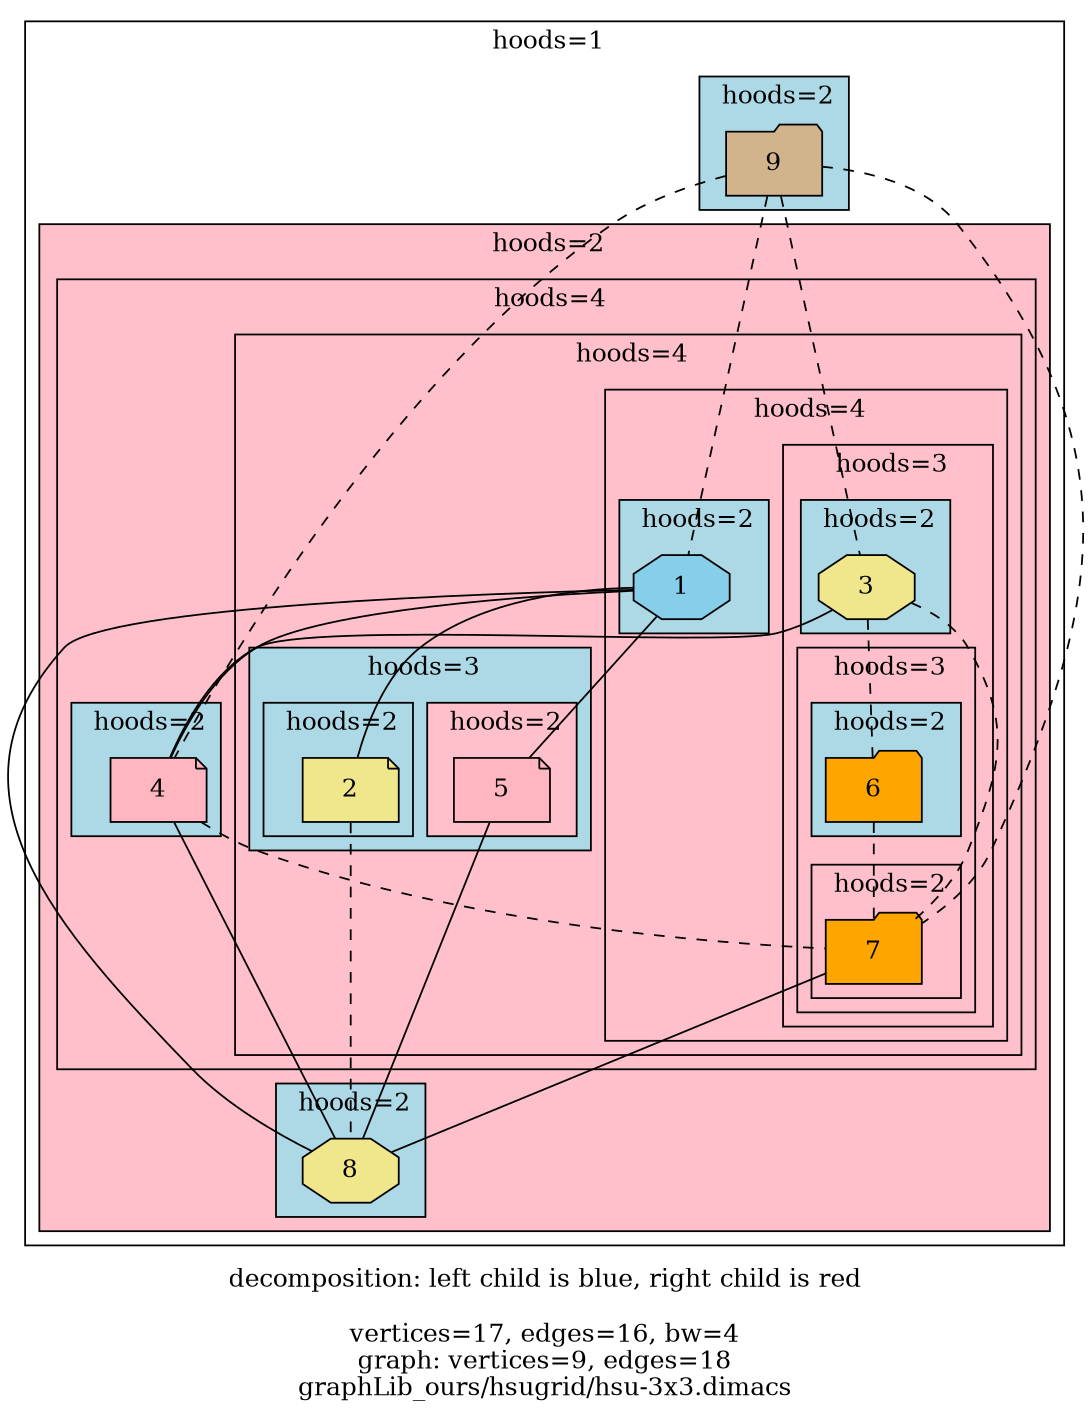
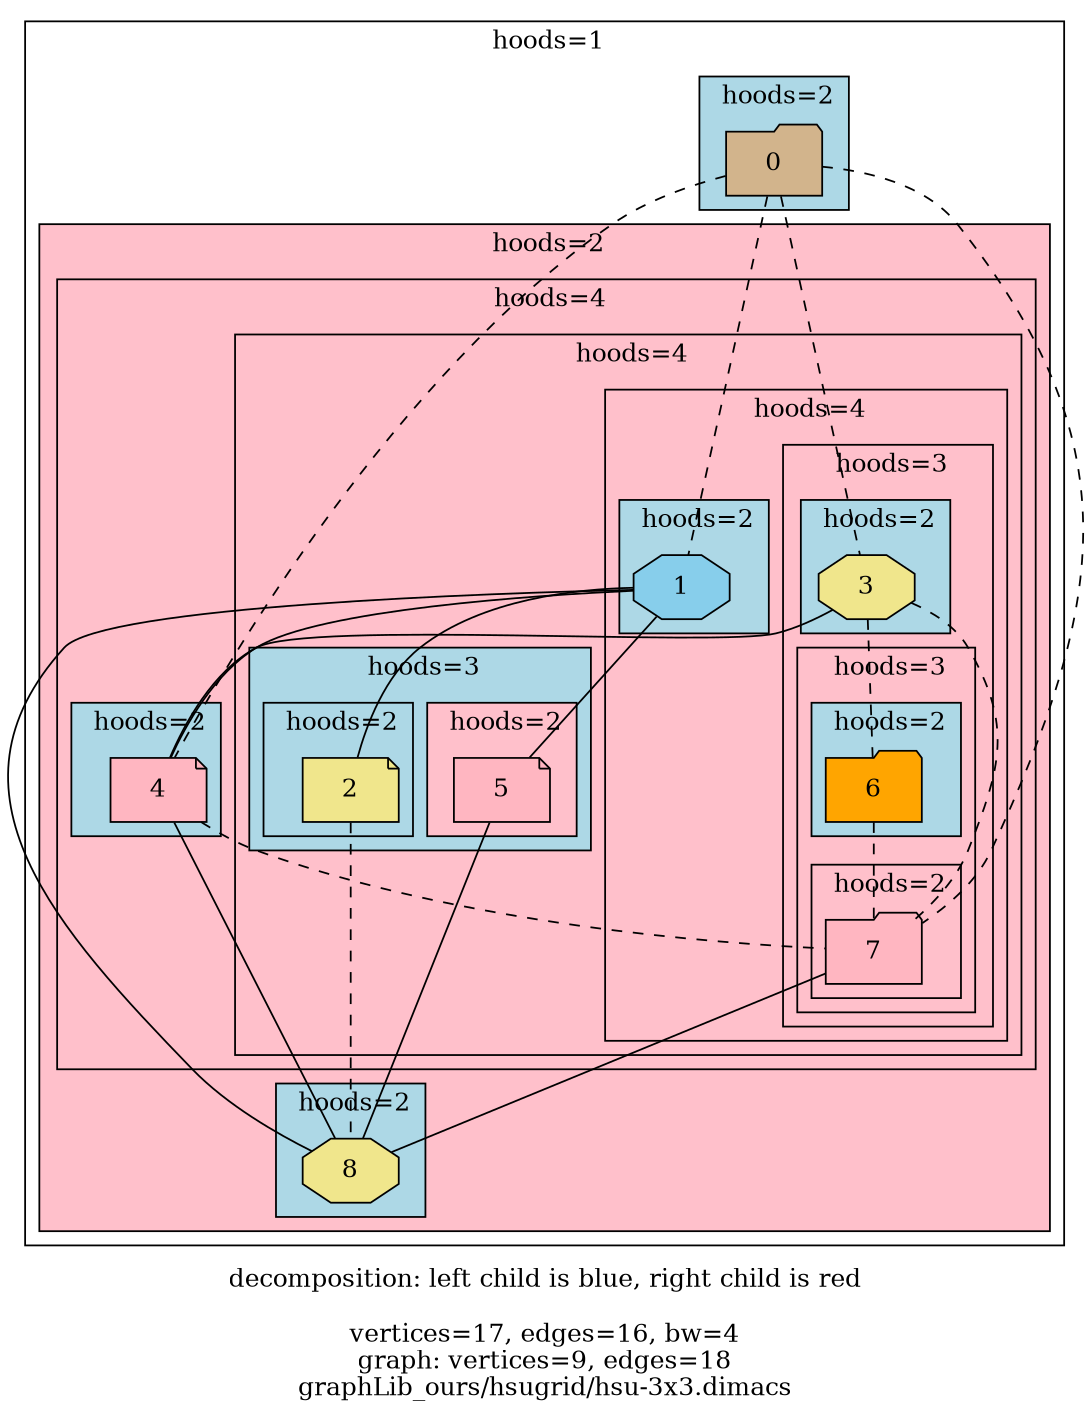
  graph {
    label="decomposition: left child is blue, right child is red\n\nvertices=17, edges=16, bw=4\ngraph: vertices=9, edges=18\ngraphLib_ours/hsugrid/hsu-3x3.dimacs"
    node [fillcolor=khaki shape=folder style=filled]
    edge [style=dashed]
-   n1 [fillcolor=tan label=9]
+   n1 [fillcolor=tan label=0]
    n2 [label=8 shape=octagon]
    n3 [fillcolor=lightpink label=4 shape=note]
    n4 [label=2 shape=note]
    n5 [fillcolor=lightpink label=5 shape=note]
    n6 [fillcolor=skyblue label=1 shape=octagon]
    n7 [label=3 shape=octagon]
    n8 [fillcolor=orange label=6]
-   n9 [fillcolor=orange label=7]
+   n9 [fillcolor=lightpink label=7]
    subgraph cluster_1 {
      label=" hoods=1"
      subgraph cluster_2 {
        fillcolor=lightblue
        label=" hoods=2"
        style=filled
        n1
      }
      subgraph cluster_3 {
        fillcolor=pink
        label=" hoods=2"
        style=filled
        subgraph cluster_4 {
          fillcolor=lightblue
          label=" hoods=2"
          style=filled
          n2
        }
        subgraph cluster_5 {
          fillcolor=pink
          label=" hoods=4"
          style=filled
          subgraph cluster_6 {
            fillcolor=lightblue
            label=" hoods=2"
            style=filled
            n3
          }
          subgraph cluster_7 {
            fillcolor=pink
            label=" hoods=4"
            style=filled
            subgraph cluster_8 {
              fillcolor=lightblue
              label=" hoods=3"
              style=filled
              subgraph cluster_9 {
                fillcolor=lightblue
                label=" hoods=2"
                style=filled
                n4
              }
              subgraph cluster_10 {
                fillcolor=pink
                label=" hoods=2"
                style=filled
                n5
              }
            }
            subgraph cluster_11 {
              fillcolor=pink
              label=" hoods=4"
              style=filled
              subgraph cluster_12 {
                fillcolor=lightblue
                label=" hoods=2"
                style=filled
                n6
              }
              subgraph cluster_13 {
                fillcolor=pink
                label=" hoods=3"
                style=filled
                subgraph cluster_14 {
                  fillcolor=lightblue
                  label=" hoods=2"
                  style=filled
                  n7
                }
                subgraph cluster_15 {
                  fillcolor=pink
                  label=" hoods=3"
                  style=filled
                  subgraph cluster_16 {
                    fillcolor=lightblue
                    label=" hoods=2"
                    style=filled
                    n8
                  }
                  subgraph cluster_17 {
                    fillcolor=pink
                    label=" hoods=2"
                    style=filled
                    n9
                  }
                }
              }
            }
          }
        }
      }
    }
    subgraph sub_18 {
      label="real graph"
      n1
      n2
      n3
      n4
      n5
      n6
      n7
      n8
      n9
    }
    n1 -- n3
    n1 -- n6
    n1 -- n7
    n1 -- n9
    n3 -- n2 [style=solid]
    n3 -- n9
    n4 -- n2
    n5 -- n2 [style=solid]
    n6 -- n2 [style=solid]
    n6 -- n3 [style=solid]
    n6 -- n4 [style=solid]
    n6 -- n5 [style=solid]
    n7 -- n3 [style=solid]
    n7 -- n8
    n7 -- n9
    n8 -- n9
    n9 -- n2 [style=solid]
  }
